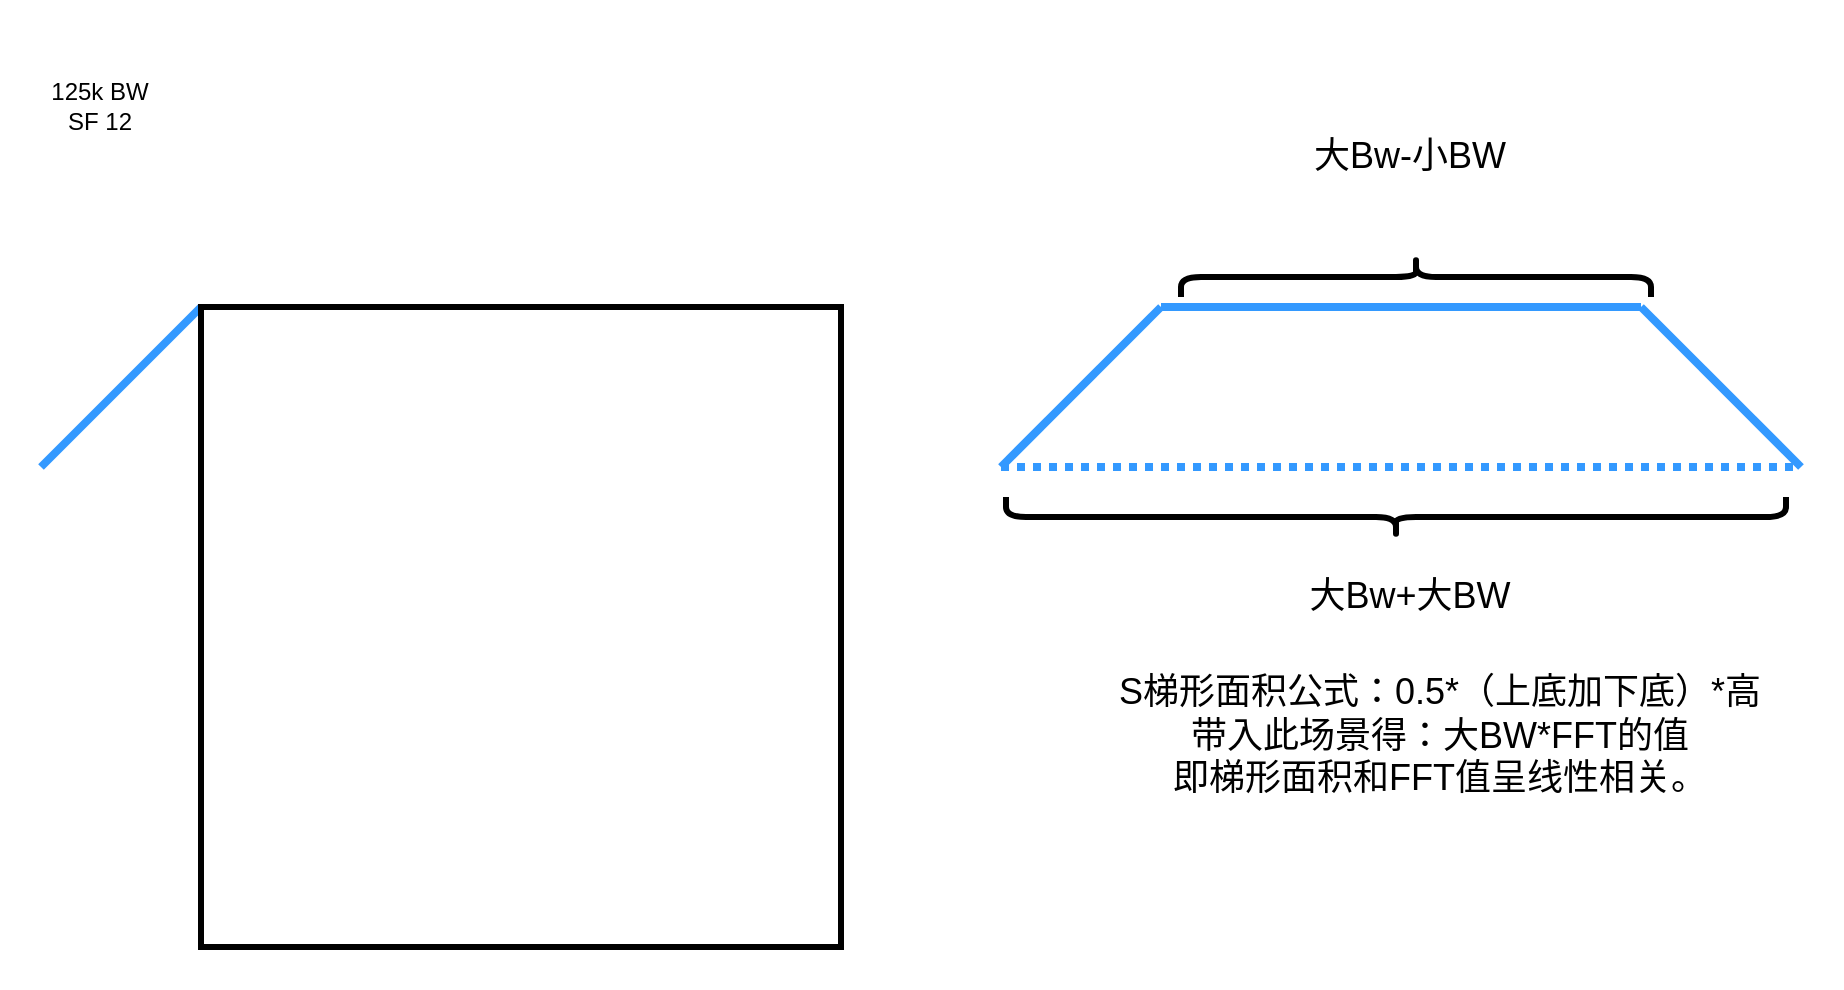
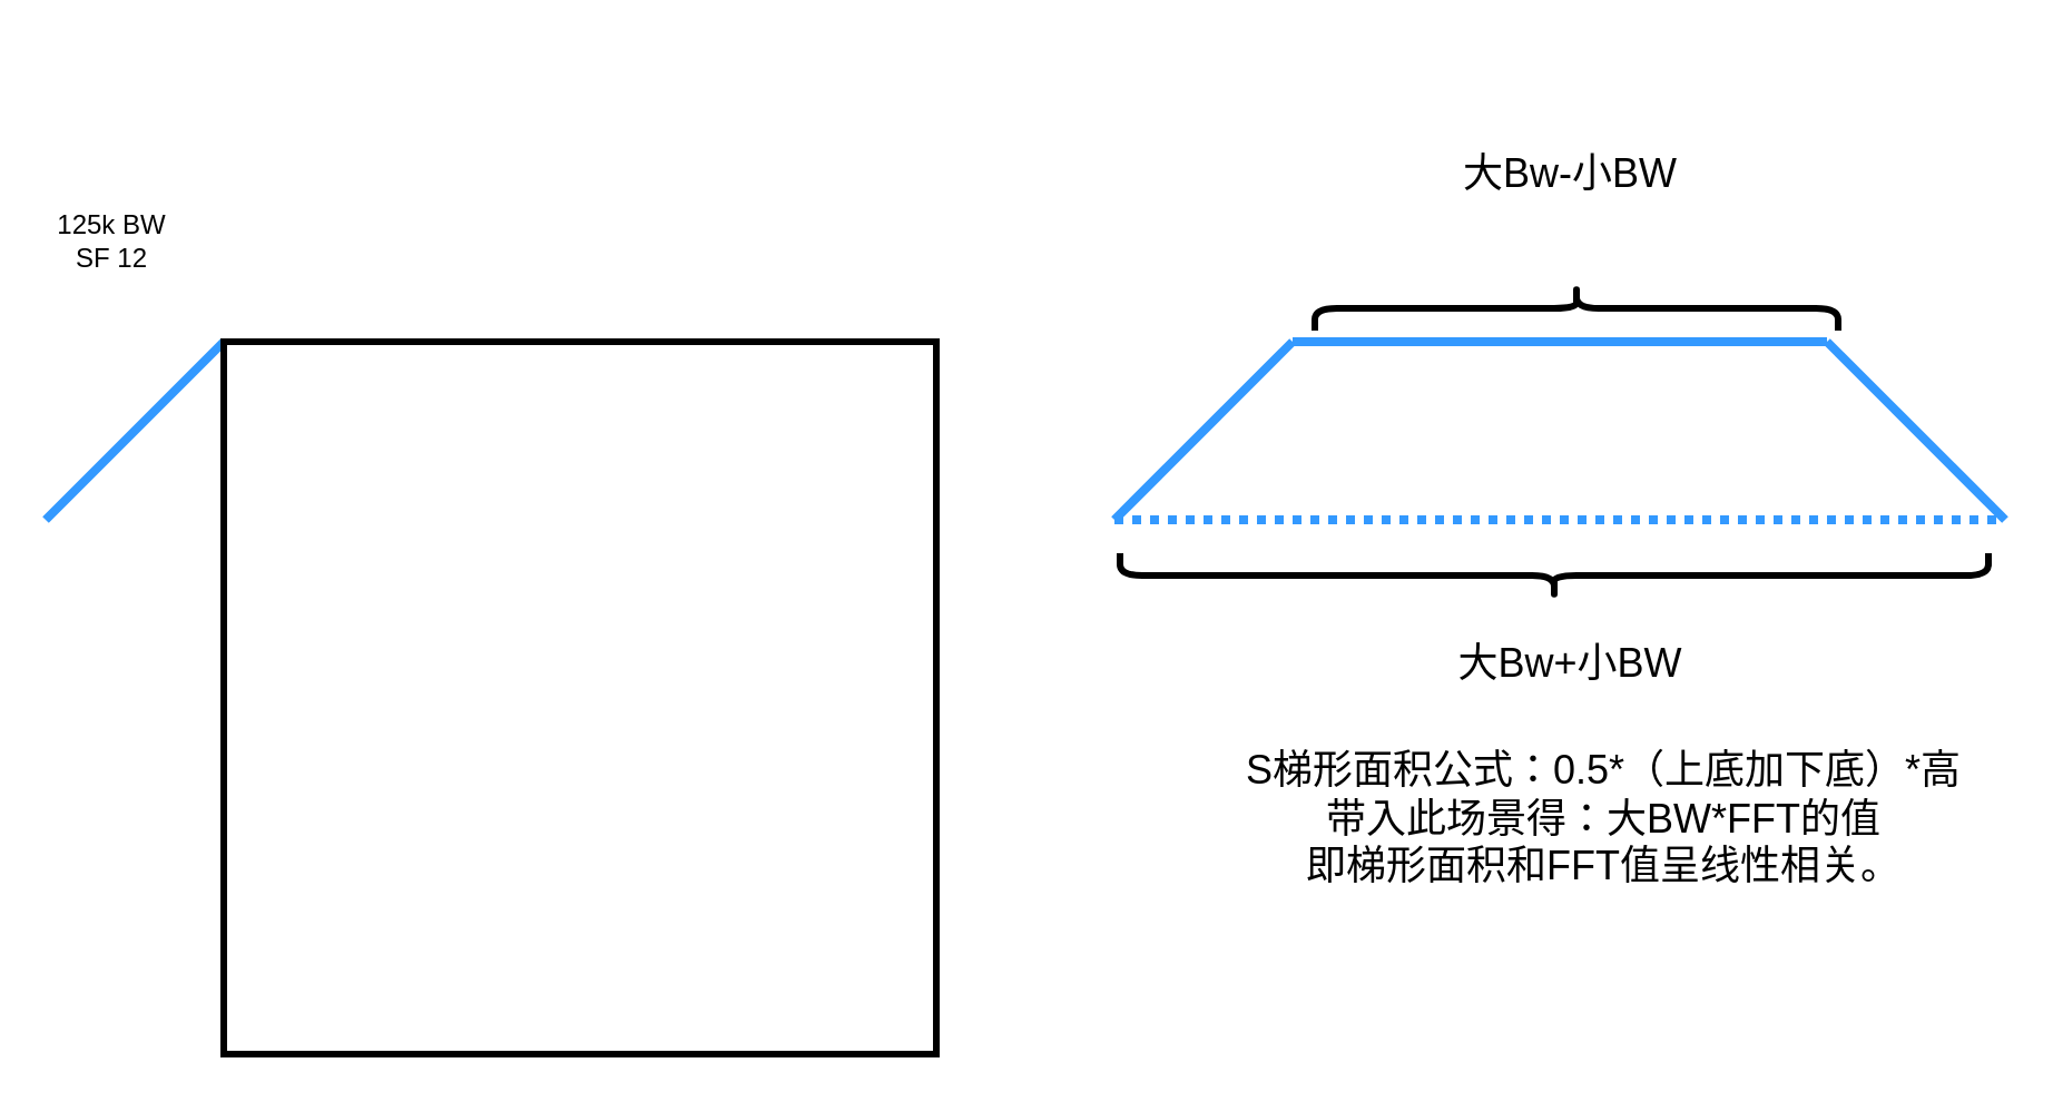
  <mxCell id="0" />
  <mxCell id="1" parent="0" />
  <mxCell id="2" value="" style="endArrow=none;html=1;rounded=0;strokeWidth=4;strokeColor=#3399FF;" edge="1" parent="1"><mxGeometry width="50" height="50" relative="1" as="geometry"><mxPoint x="20" y="233" as="sourcePoint" /><mxPoint x="100" y="153" as="targetPoint" /></mxGeometry></mxCell>
  <mxCell id="3" value="" style="rounded=0;whiteSpace=wrap;html=1;fillColor=none;strokeWidth=3;" vertex="1" parent="1"><mxGeometry x="100" y="153" width="320" height="320" as="geometry" /></mxCell>
- <mxCell id="4" value="125k BW&lt;br&gt;SF 12" style="text;strokeColor=none;align=center;fillColor=none;html=1;verticalAlign=middle;whiteSpace=wrap;rounded=0;" vertex="1" parent="1"><mxGeometry x="20" y="38" width="60" height="30" as="geometry" /></mxCell>
+ <mxCell id="4" value="125k BW&lt;br&gt;SF 12" style="text;strokeColor=none;align=center;fillColor=none;html=1;verticalAlign=middle;whiteSpace=wrap;rounded=0;" vertex="1" parent="1"><mxGeometry x="20" y="93" width="60" height="30" as="geometry" /></mxCell>
  <mxCell id="5" value="" style="endArrow=none;html=1;rounded=0;strokeWidth=4;strokeColor=#3399FF;" edge="1" parent="1"><mxGeometry width="50" height="50" relative="1" as="geometry"><mxPoint x="500" y="233" as="sourcePoint" /><mxPoint x="580" y="153" as="targetPoint" /></mxGeometry></mxCell>
  <mxCell id="6" value="" style="endArrow=none;html=1;rounded=0;strokeWidth=4;strokeColor=#3399FF;" edge="1" parent="1"><mxGeometry width="50" height="50" relative="1" as="geometry"><mxPoint x="580" y="153" as="sourcePoint" /><mxPoint x="820" y="153" as="targetPoint" /></mxGeometry></mxCell>
  <mxCell id="7" value="" style="endArrow=none;html=1;rounded=0;strokeWidth=4;strokeColor=#3399FF;" edge="1" parent="1"><mxGeometry width="50" height="50" relative="1" as="geometry"><mxPoint x="900" y="233" as="sourcePoint" /><mxPoint x="820" y="153" as="targetPoint" /></mxGeometry></mxCell>
  <mxCell id="8" value="" style="endArrow=none;html=1;rounded=0;strokeWidth=4;strokeColor=#3399FF;dashed=1;dashPattern=1 1;" edge="1" parent="1"><mxGeometry width="50" height="50" relative="1" as="geometry"><mxPoint x="500" y="233" as="sourcePoint" /><mxPoint x="900" y="233" as="targetPoint" /></mxGeometry></mxCell>
  <mxCell id="9" value="" style="shape=curlyBracket;whiteSpace=wrap;html=1;rounded=1;labelPosition=left;verticalLabelPosition=middle;align=right;verticalAlign=middle;rotation=-90;strokeWidth=3;" vertex="1" parent="1"><mxGeometry x="687.5" y="63" width="20" height="390" as="geometry" /></mxCell>
  <mxCell id="10" value="&lt;font style=&quot;font-size: 18px;&quot;&gt;大Bw-小BW&lt;/font&gt;" style="text;strokeColor=none;align=center;fillColor=none;html=1;verticalAlign=middle;whiteSpace=wrap;rounded=0;" vertex="1" parent="1"><mxGeometry x="640" y="63" width="130" height="30" as="geometry" /></mxCell>
  <mxCell id="11" value="" style="shape=curlyBracket;whiteSpace=wrap;html=1;rounded=1;labelPosition=left;verticalLabelPosition=middle;align=right;verticalAlign=middle;rotation=90;strokeWidth=3;" vertex="1" parent="1"><mxGeometry x="697.5" y="20.5" width="20" height="235" as="geometry" /></mxCell>
- <mxCell id="12" value="&lt;font style=&quot;font-size: 18px;&quot;&gt;大Bw+大BW&lt;/font&gt;" style="text;strokeColor=none;align=center;fillColor=none;html=1;verticalAlign=middle;whiteSpace=wrap;rounded=0;" vertex="1" parent="1"><mxGeometry x="640" y="283" width="130" height="30" as="geometry" /></mxCell>
+ <mxCell id="12" value="&lt;font style=&quot;font-size: 18px;&quot;&gt;大Bw+小BW&lt;/font&gt;" style="text;strokeColor=none;align=center;fillColor=none;html=1;verticalAlign=middle;whiteSpace=wrap;rounded=0;" vertex="1" parent="1"><mxGeometry x="640" y="283" width="130" height="30" as="geometry" /></mxCell>
  <mxCell id="13" value="&lt;font style=&quot;font-size: 18px;&quot;&gt;S梯形面积公式：0.5*（上底加下底）*高&lt;br&gt;带入此场景得：大BW*FFT的值&lt;br&gt;即梯形面积和FFT值呈线性相关。&lt;br&gt;&lt;/font&gt;" style="text;strokeColor=none;align=center;fillColor=none;html=1;verticalAlign=middle;whiteSpace=wrap;rounded=0;" vertex="1" parent="1"><mxGeometry x="540" y="323" width="360" height="90" as="geometry" /></mxCell>
